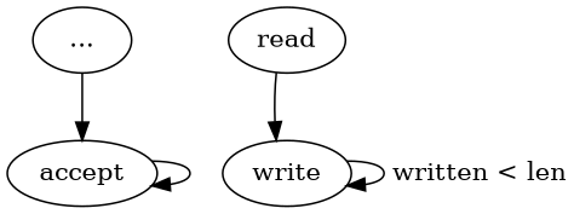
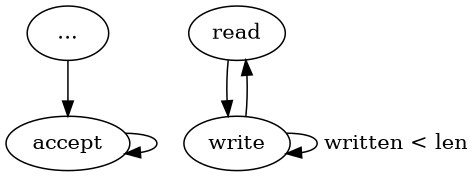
  digraph {
    "..."
    accept
    read
    write
    "..." -> accept
    accept -> accept
    read -> write
+   write -> read
    write -> write [label=" written < len"]
  }
